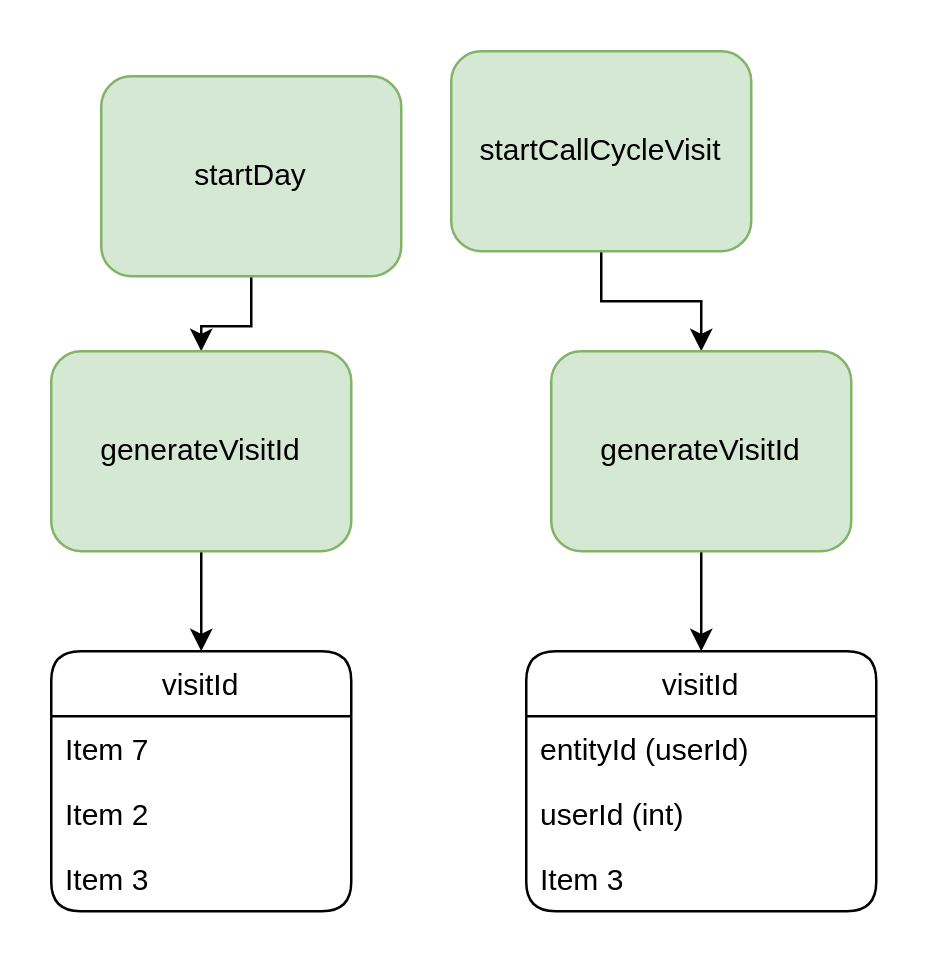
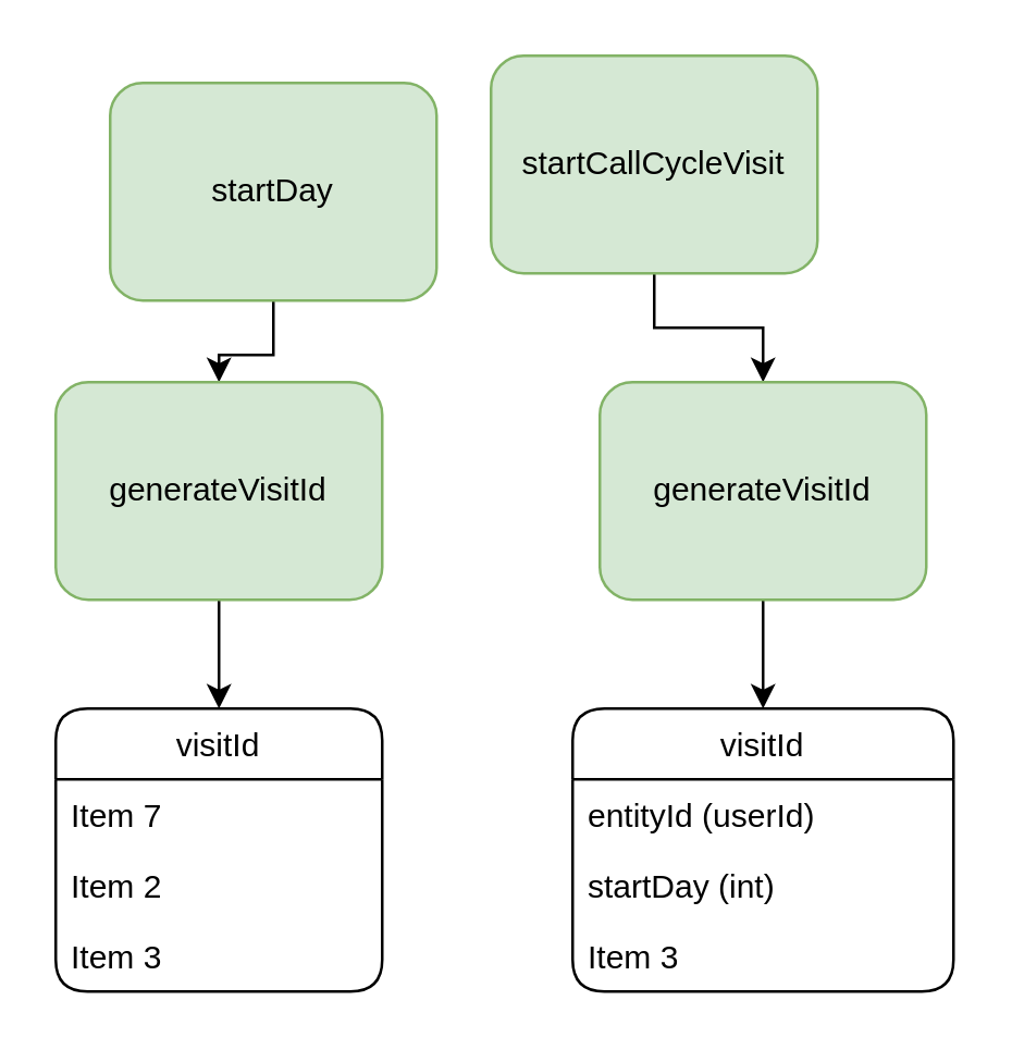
  <mxCell id="0" />
  <mxCell id="1" parent="0" />
  <mxCell id="2" value="" style="edgeStyle=orthogonalEdgeStyle;rounded=0;orthogonalLoop=1;jettySize=auto;html=1;" edge="1" parent="1" source="3" target="9"><mxGeometry relative="1" as="geometry" /></mxCell>
  <mxCell id="3" value="startDay" style="rounded=1;whiteSpace=wrap;html=1;fillColor=#d5e8d4;strokeColor=#82b366;" vertex="1" parent="1"><mxGeometry x="40" y="30" width="120" height="80" as="geometry" /></mxCell>
  <mxCell id="4" value="" style="edgeStyle=orthogonalEdgeStyle;rounded=0;orthogonalLoop=1;jettySize=auto;html=1;" edge="1" parent="1" source="5" target="7"><mxGeometry relative="1" as="geometry" /></mxCell>
  <mxCell id="5" value="startCallCycleVisit" style="rounded=1;whiteSpace=wrap;html=1;fillColor=#d5e8d4;strokeColor=#82b366;" vertex="1" parent="1"><mxGeometry x="180" y="20" width="120" height="80" as="geometry" /></mxCell>
  <mxCell id="6" style="edgeStyle=orthogonalEdgeStyle;rounded=0;orthogonalLoop=1;jettySize=auto;html=1;exitX=0.5;exitY=1;exitDx=0;exitDy=0;entryX=0.5;entryY=0;entryDx=0;entryDy=0;" edge="1" parent="1" source="7" target="14"><mxGeometry relative="1" as="geometry" /></mxCell>
  <mxCell id="7" value="generateVisitId" style="rounded=1;whiteSpace=wrap;html=1;fillColor=#d5e8d4;strokeColor=#82b366;" vertex="1" parent="1"><mxGeometry x="220" y="140" width="120" height="80" as="geometry" /></mxCell>
  <mxCell id="8" style="edgeStyle=orthogonalEdgeStyle;rounded=0;orthogonalLoop=1;jettySize=auto;html=1;exitX=0.5;exitY=1;exitDx=0;exitDy=0;" edge="1" parent="1" source="9" target="10"><mxGeometry relative="1" as="geometry" /></mxCell>
  <mxCell id="9" value="generateVisitId" style="rounded=1;whiteSpace=wrap;html=1;fillColor=#d5e8d4;strokeColor=#82b366;" vertex="1" parent="1"><mxGeometry x="20" y="140" width="120" height="80" as="geometry" /></mxCell>
  <mxCell id="10" value="visitId" style="swimlane;fontStyle=0;childLayout=stackLayout;horizontal=1;startSize=26;fillColor=none;horizontalStack=0;resizeParent=1;resizeParentMax=0;resizeLast=0;collapsible=1;marginBottom=0;rounded=1;" vertex="1" parent="1"><mxGeometry x="20" y="260" width="120" height="104" as="geometry" /></mxCell>
  <mxCell id="11" value="Item 7" style="text;strokeColor=none;fillColor=none;align=left;verticalAlign=top;spacingLeft=4;spacingRight=4;overflow=hidden;rotatable=0;points=[[0,0.5],[1,0.5]];portConstraint=eastwest;" vertex="1" parent="10"><mxGeometry y="26" width="120" height="26" as="geometry" /></mxCell>
  <mxCell id="12" value="Item 2" style="text;strokeColor=none;fillColor=none;align=left;verticalAlign=top;spacingLeft=4;spacingRight=4;overflow=hidden;rotatable=0;points=[[0,0.5],[1,0.5]];portConstraint=eastwest;" vertex="1" parent="10"><mxGeometry y="52" width="120" height="26" as="geometry" /></mxCell>
  <mxCell id="13" value="Item 3" style="text;strokeColor=none;fillColor=none;align=left;verticalAlign=top;spacingLeft=4;spacingRight=4;overflow=hidden;rotatable=0;points=[[0,0.5],[1,0.5]];portConstraint=eastwest;" vertex="1" parent="10"><mxGeometry y="78" width="120" height="26" as="geometry" /></mxCell>
  <mxCell id="14" value="visitId" style="swimlane;fontStyle=0;childLayout=stackLayout;horizontal=1;startSize=26;fillColor=none;horizontalStack=0;resizeParent=1;resizeParentMax=0;resizeLast=0;collapsible=1;marginBottom=0;rounded=1;" vertex="1" parent="1"><mxGeometry x="210" y="260" width="140" height="104" as="geometry" /></mxCell>
  <mxCell id="15" value="entityId (userId)" style="text;strokeColor=none;fillColor=none;align=left;verticalAlign=top;spacingLeft=4;spacingRight=4;overflow=hidden;rotatable=0;points=[[0,0.5],[1,0.5]];portConstraint=eastwest;" vertex="1" parent="14"><mxGeometry y="26" width="140" height="26" as="geometry" /></mxCell>
- <mxCell id="16" value="userId (int)" style="text;strokeColor=none;fillColor=none;align=left;verticalAlign=top;spacingLeft=4;spacingRight=4;overflow=hidden;rotatable=0;points=[[0,0.5],[1,0.5]];portConstraint=eastwest;" vertex="1" parent="14"><mxGeometry y="52" width="140" height="26" as="geometry" /></mxCell>
+ <mxCell id="16" value="startDay (int)" style="text;strokeColor=none;fillColor=none;align=left;verticalAlign=top;spacingLeft=4;spacingRight=4;overflow=hidden;rotatable=0;points=[[0,0.5],[1,0.5]];portConstraint=eastwest;" vertex="1" parent="14"><mxGeometry y="52" width="140" height="26" as="geometry" /></mxCell>
  <mxCell id="17" value="Item 3" style="text;strokeColor=none;fillColor=none;align=left;verticalAlign=top;spacingLeft=4;spacingRight=4;overflow=hidden;rotatable=0;points=[[0,0.5],[1,0.5]];portConstraint=eastwest;" vertex="1" parent="14"><mxGeometry y="78" width="140" height="26" as="geometry" /></mxCell>
